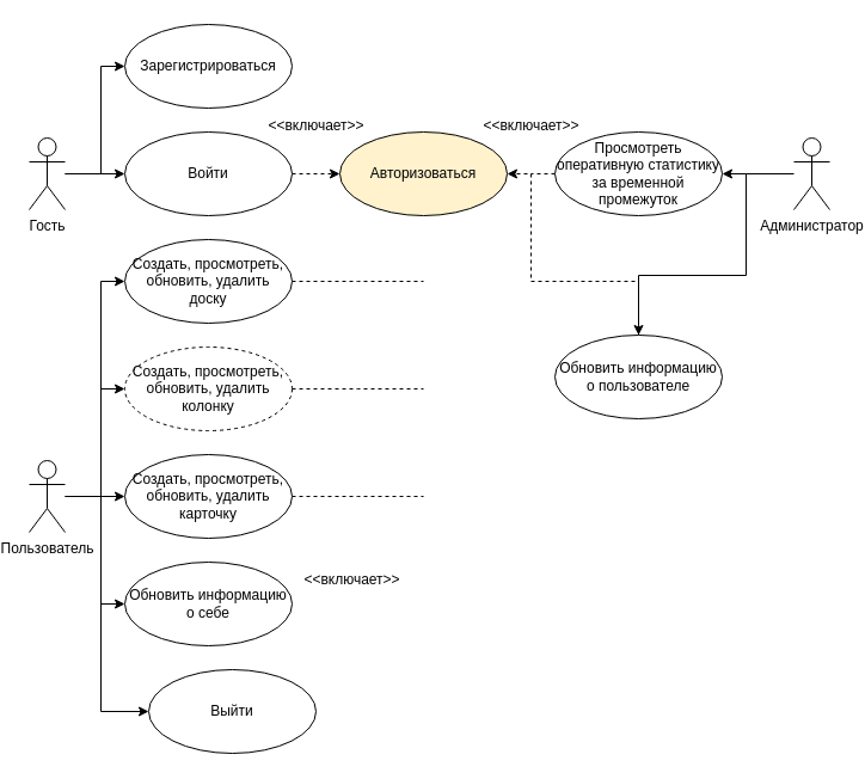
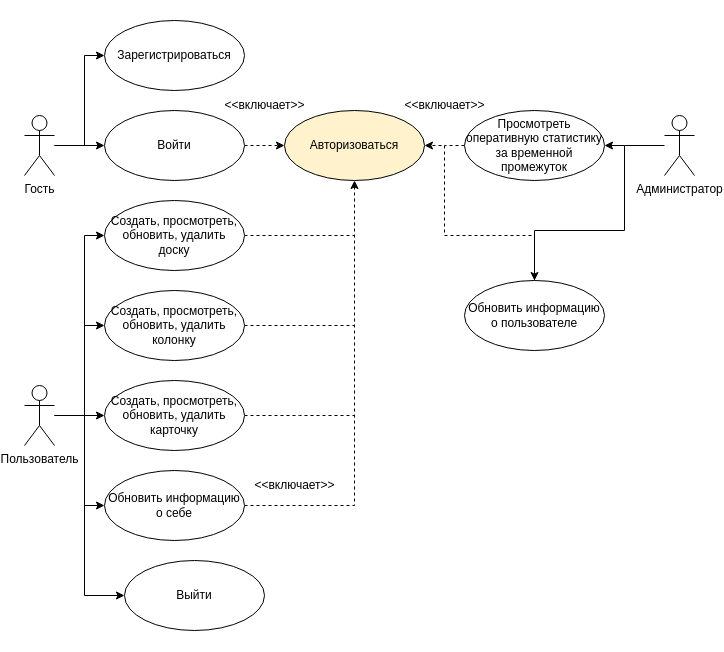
  <mxCell id="0" />
  <mxCell id="1" parent="0" />
  <mxCell id="2" style="edgeStyle=orthogonalEdgeStyle;rounded=0;orthogonalLoop=1;jettySize=auto;html=1;" parent="1" source="4" target="13" edge="1"><mxGeometry relative="1" as="geometry"><Array as="points"><mxPoint x="80" y="145" /><mxPoint x="80" y="55" /></Array></mxGeometry></mxCell>
  <mxCell id="3" style="edgeStyle=orthogonalEdgeStyle;rounded=0;orthogonalLoop=1;jettySize=auto;html=1;" parent="1" source="4" target="11" edge="1"><mxGeometry relative="1" as="geometry" /></mxCell>
  <mxCell id="4" value="Гость" style="shape=umlActor;verticalLabelPosition=bottom;verticalAlign=top;html=1;" parent="1" vertex="1"><mxGeometry x="20" y="115" width="30" height="60" as="geometry" /></mxCell>
  <mxCell id="5" style="edgeStyle=orthogonalEdgeStyle;rounded=0;orthogonalLoop=1;jettySize=auto;html=1;" parent="1" source="6" target="30" edge="1"><mxGeometry relative="1" as="geometry"><Array as="points"><mxPoint x="620" y="145" /><mxPoint x="620" y="230" /></Array></mxGeometry></mxCell>
  <mxCell id="6" value="Администратор" style="shape=umlActor;verticalLabelPosition=bottom;verticalAlign=top;html=1;" parent="1" vertex="1"><mxGeometry x="660" y="115" width="30" height="60" as="geometry" /></mxCell>
  <mxCell id="7" style="edgeStyle=orthogonalEdgeStyle;rounded=0;orthogonalLoop=1;jettySize=auto;html=1;" parent="1" source="9" target="15" edge="1"><mxGeometry relative="1" as="geometry"><Array as="points"><mxPoint x="80" y="415" /><mxPoint x="80" y="235" /></Array></mxGeometry></mxCell>
  <mxCell id="8" style="edgeStyle=orthogonalEdgeStyle;rounded=0;orthogonalLoop=1;jettySize=auto;html=1;" parent="1" source="9" target="25" edge="1"><mxGeometry relative="1" as="geometry"><Array as="points"><mxPoint x="80" y="415" /><mxPoint x="80" y="595" /></Array></mxGeometry></mxCell>
  <mxCell id="9" value="Пользователь" style="shape=umlActor;verticalLabelPosition=bottom;verticalAlign=top;html=1;" parent="1" vertex="1"><mxGeometry x="20" y="385" width="30" height="60" as="geometry" /></mxCell>
  <mxCell id="10" style="edgeStyle=orthogonalEdgeStyle;rounded=0;orthogonalLoop=1;jettySize=auto;html=1;dashed=1;" parent="1" source="11" target="12" edge="1"><mxGeometry relative="1" as="geometry" /></mxCell>
  <mxCell id="11" value="Войти" style="ellipse;whiteSpace=wrap;html=1;" parent="1" vertex="1"><mxGeometry x="100" y="110" width="140" height="70" as="geometry" /></mxCell>
  <mxCell id="12" value="Авторизоваться" style="ellipse;whiteSpace=wrap;html=1;fillColor=#fff2cc;" parent="1" vertex="1"><mxGeometry x="280" y="110" width="140" height="70" as="geometry" /></mxCell>
  <mxCell id="13" value="Зарегистрироваться" style="ellipse;whiteSpace=wrap;html=1;" parent="1" vertex="1"><mxGeometry x="100" y="20" width="140" height="70" as="geometry" /></mxCell>
  <mxCell id="14" style="edgeStyle=orthogonalEdgeStyle;rounded=0;orthogonalLoop=1;jettySize=auto;html=1;endArrow=none;endFill=0;dashed=1;" parent="1" source="15" edge="1"><mxGeometry relative="1" as="geometry"><mxPoint x="350" y="235" as="targetPoint" /></mxGeometry></mxCell>
  <mxCell id="15" value="Создать, просмотреть, обновить, удалить&lt;div&gt;доску&lt;/div&gt;" style="ellipse;whiteSpace=wrap;html=1;" parent="1" vertex="1"><mxGeometry x="100" y="200" width="140" height="70" as="geometry" /></mxCell>
  <mxCell id="16" style="edgeStyle=orthogonalEdgeStyle;rounded=0;orthogonalLoop=1;jettySize=auto;html=1;endArrow=none;endFill=0;startArrow=classic;startFill=1;" parent="1" source="18" edge="1"><mxGeometry relative="1" as="geometry"><mxPoint x="80" y="325" as="targetPoint" /></mxGeometry></mxCell>
  <mxCell id="17" style="edgeStyle=orthogonalEdgeStyle;rounded=0;orthogonalLoop=1;jettySize=auto;html=1;endArrow=none;endFill=0;dashed=1;" parent="1" source="18" edge="1"><mxGeometry relative="1" as="geometry"><mxPoint x="350" y="325" as="targetPoint" /></mxGeometry></mxCell>
- <mxCell id="18" value="Создать, просмотреть, обновить, удалить&lt;div&gt;колонку&lt;/div&gt;" style="ellipse;whiteSpace=wrap;html=1;dashed=1;" parent="1" vertex="1"><mxGeometry x="100" y="290" width="140" height="70" as="geometry" /></mxCell>
+ <mxCell id="18" value="Создать, просмотреть, обновить, удалить&lt;div&gt;колонку&lt;/div&gt;" style="ellipse;whiteSpace=wrap;html=1;" parent="1" vertex="1"><mxGeometry x="100" y="290" width="140" height="70" as="geometry" /></mxCell>
  <mxCell id="19" style="edgeStyle=orthogonalEdgeStyle;rounded=0;orthogonalLoop=1;jettySize=auto;html=1;endArrow=none;endFill=0;startArrow=classic;startFill=1;" parent="1" source="21" edge="1"><mxGeometry relative="1" as="geometry"><mxPoint x="80" y="415" as="targetPoint" /></mxGeometry></mxCell>
  <mxCell id="20" style="edgeStyle=orthogonalEdgeStyle;rounded=0;orthogonalLoop=1;jettySize=auto;html=1;endArrow=none;endFill=0;dashed=1;" parent="1" source="21" edge="1"><mxGeometry relative="1" as="geometry"><mxPoint x="350" y="415" as="targetPoint" /></mxGeometry></mxCell>
  <mxCell id="21" value="Создать, просмотреть, обновить, удалить&lt;div&gt;карточку&lt;/div&gt;" style="ellipse;whiteSpace=wrap;html=1;" parent="1" vertex="1"><mxGeometry x="100" y="380" width="140" height="70" as="geometry" /></mxCell>
  <mxCell id="22" style="edgeStyle=orthogonalEdgeStyle;rounded=0;orthogonalLoop=1;jettySize=auto;html=1;endArrow=none;endFill=0;startArrow=classic;startFill=1;" parent="1" source="24" edge="1"><mxGeometry relative="1" as="geometry"><mxPoint x="80" y="505" as="targetPoint" /></mxGeometry></mxCell>
+ <mxCell id="23" style="edgeStyle=orthogonalEdgeStyle;rounded=0;orthogonalLoop=1;jettySize=auto;html=1;dashed=1;" parent="1" source="24" target="12" edge="1"><mxGeometry relative="1" as="geometry" /></mxCell>
  <mxCell id="24" value="Обновить информацию о себе" style="ellipse;whiteSpace=wrap;html=1;" parent="1" vertex="1"><mxGeometry x="100" y="470" width="140" height="70" as="geometry" /></mxCell>
  <mxCell id="25" value="Выйти" style="ellipse;whiteSpace=wrap;html=1;" parent="1" vertex="1"><mxGeometry x="120" y="560" width="140" height="70" as="geometry" /></mxCell>
  <mxCell id="26" style="edgeStyle=orthogonalEdgeStyle;rounded=0;orthogonalLoop=1;jettySize=auto;html=1;endArrow=none;endFill=0;startArrow=classic;startFill=1;" parent="1" source="28" edge="1"><mxGeometry relative="1" as="geometry"><mxPoint x="620" y="145" as="targetPoint" /></mxGeometry></mxCell>
  <mxCell id="27" style="edgeStyle=orthogonalEdgeStyle;rounded=0;orthogonalLoop=1;jettySize=auto;html=1;endArrow=none;endFill=0;dashed=1;" parent="1" source="28" edge="1"><mxGeometry relative="1" as="geometry"><mxPoint x="440" y="145" as="targetPoint" /></mxGeometry></mxCell>
  <mxCell id="28" value="Просмотреть оперативную статистику за временной промежуток" style="ellipse;whiteSpace=wrap;html=1;" parent="1" vertex="1"><mxGeometry x="460" y="110" width="140" height="70" as="geometry" /></mxCell>
  <mxCell id="29" style="edgeStyle=orthogonalEdgeStyle;rounded=0;orthogonalLoop=1;jettySize=auto;html=1;dashed=1;" parent="1" source="30" target="12" edge="1"><mxGeometry relative="1" as="geometry"><Array as="points"><mxPoint x="440" y="235" /><mxPoint x="440" y="145" /></Array></mxGeometry></mxCell>
  <mxCell id="30" value="Обновить информацию о пользователе" style="ellipse;whiteSpace=wrap;html=1;" parent="1" vertex="1"><mxGeometry x="460" y="280" width="140" height="70" as="geometry" /></mxCell>
  <mxCell id="31" value="&amp;lt;&amp;lt;включает&amp;gt;&amp;gt;" style="text;html=1;align=center;verticalAlign=middle;resizable=0;points=[];autosize=1;strokeColor=none;fillColor=none;" parent="1" vertex="1"><mxGeometry x="240" y="470" width="100" height="30" as="geometry" /></mxCell>
  <mxCell id="32" value="&amp;lt;&amp;lt;включает&amp;gt;&amp;gt;" style="text;html=1;align=center;verticalAlign=middle;resizable=0;points=[];autosize=1;strokeColor=none;fillColor=none;" parent="1" vertex="1"><mxGeometry x="210" y="90" width="100" height="30" as="geometry" /></mxCell>
  <mxCell id="33" value="&amp;lt;&amp;lt;включает&amp;gt;&amp;gt;" style="text;html=1;align=center;verticalAlign=middle;resizable=0;points=[];autosize=1;strokeColor=none;fillColor=none;" parent="1" vertex="1"><mxGeometry x="390" y="90" width="100" height="30" as="geometry" /></mxCell>
